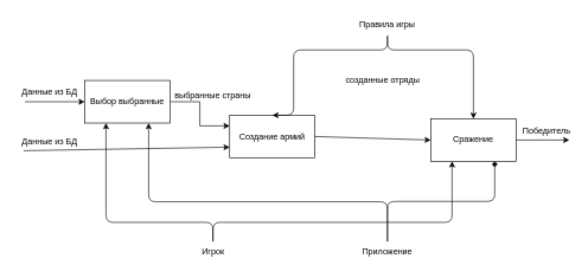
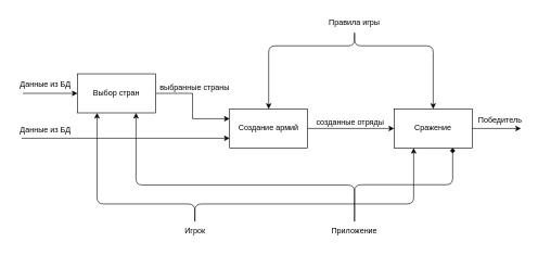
  <mxCell id="0" />
  <mxCell id="1" parent="0" />
- <mxCell id="2" value="Создание армий" style="rounded=0;whiteSpace=wrap;html=1;" parent="1" vertex="1"><mxGeometry x="322" y="162" width="120" height="60" as="geometry" /></mxCell>
+ <mxCell id="2" value="Создание армий" style="rounded=0;whiteSpace=wrap;html=1;" parent="1" vertex="1"><mxGeometry x="352" y="167" width="120" height="60" as="geometry" /></mxCell>
  <mxCell id="3" value="Сражение" style="rounded=0;whiteSpace=wrap;html=1;" parent="1" vertex="1"><mxGeometry x="605" y="167" width="120" height="60" as="geometry" /></mxCell>
  <mxCell id="4" style="edgeStyle=orthogonalEdgeStyle;rounded=0;orthogonalLoop=1;jettySize=auto;html=1;exitX=1;exitY=0.5;exitDx=0;exitDy=0;entryX=0;entryY=0.25;entryDx=0;entryDy=0;" edge="1" parent="1" source="5" target="2"><mxGeometry relative="1" as="geometry" /></mxCell>
- <mxCell id="5" value="Выбор выбранные" style="rounded=0;whiteSpace=wrap;html=1;" parent="1" vertex="1"><mxGeometry x="118" y="113" width="120" height="60" as="geometry" /></mxCell>
+ <mxCell id="5" value="Выбор стран" style="rounded=0;whiteSpace=wrap;html=1;" parent="1" vertex="1"><mxGeometry x="118" y="113" width="120" height="60" as="geometry" /></mxCell>
  <mxCell id="6" value="" style="endArrow=classic;html=1;rounded=0;entryX=0;entryY=0.5;entryDx=0;entryDy=0;" parent="1" target="5" edge="1"><mxGeometry width="50" height="50" relative="1" as="geometry"><mxPoint x="34" y="143" as="sourcePoint" /><mxPoint x="93" y="131" as="targetPoint" /></mxGeometry></mxCell>
  <mxCell id="7" value="Данные из БД" style="text;html=1;strokeColor=none;fillColor=none;align=center;verticalAlign=middle;whiteSpace=wrap;rounded=0;" parent="1" vertex="1"><mxGeometry x="20" y="119" width="98" height="22" as="geometry" /></mxCell>
  <mxCell id="8" value="Игрок" style="text;html=1;strokeColor=none;fillColor=none;align=center;verticalAlign=middle;whiteSpace=wrap;rounded=0;" parent="1" vertex="1"><mxGeometry x="268.5" y="340" width="60" height="30" as="geometry" /></mxCell>
  <mxCell id="9" value="" style="endArrow=classic;html=1;rounded=0;exitX=1;exitY=0.5;exitDx=0;exitDy=0;" parent="1" source="3" edge="1"><mxGeometry width="50" height="50" relative="1" as="geometry"><mxPoint x="793" y="289" as="sourcePoint" /><mxPoint x="800" y="197" as="targetPoint" /></mxGeometry></mxCell>
  <mxCell id="10" value="Победитель" style="text;html=1;strokeColor=none;fillColor=none;align=center;verticalAlign=middle;whiteSpace=wrap;rounded=0;" parent="1" vertex="1"><mxGeometry x="732" y="177" width="72" height="16" as="geometry" /></mxCell>
  <mxCell id="11" value="" style="endArrow=classic;html=1;rounded=1;entryX=0.5;entryY=0;entryDx=0;entryDy=0;exitX=0.5;exitY=1;exitDx=0;exitDy=0;edgeStyle=orthogonalEdgeStyle;curved=0;" parent="1" target="3" edge="1" source="12"><mxGeometry width="50" height="50" relative="1" as="geometry"><mxPoint x="665" y="99" as="sourcePoint" /><mxPoint x="671" y="119" as="targetPoint" /><Array as="points"><mxPoint x="544" y="70" /><mxPoint x="665" y="70" /></Array></mxGeometry></mxCell>
  <mxCell id="12" value="Правила игры" style="text;html=1;strokeColor=none;fillColor=none;align=center;verticalAlign=middle;whiteSpace=wrap;rounded=0;" parent="1" vertex="1"><mxGeometry x="495" y="20" width="98" height="30" as="geometry" /></mxCell>
  <mxCell id="13" value="выбранные страны" style="text;html=1;strokeColor=none;fillColor=none;align=center;verticalAlign=middle;whiteSpace=wrap;rounded=0;" vertex="1" parent="1"><mxGeometry x="238" y="119" width="121" height="30" as="geometry" /></mxCell>
  <mxCell id="14" value="" style="endArrow=classic;html=1;rounded=0;entryX=0;entryY=0.75;entryDx=0;entryDy=0;" edge="1" parent="1" target="2"><mxGeometry width="50" height="50" relative="1" as="geometry"><mxPoint x="32" y="212" as="sourcePoint" /><mxPoint x="79" y="189" as="targetPoint" /></mxGeometry></mxCell>
  <mxCell id="15" value="Данные из БД" style="text;html=1;strokeColor=none;fillColor=none;align=center;verticalAlign=middle;whiteSpace=wrap;rounded=0;" vertex="1" parent="1"><mxGeometry x="20" y="189" width="98" height="22" as="geometry" /></mxCell>
  <mxCell id="16" value="" style="endArrow=classic;html=1;rounded=0;exitX=1;exitY=0.5;exitDx=0;exitDy=0;entryX=0;entryY=0.5;entryDx=0;entryDy=0;" edge="1" parent="1" source="2" target="3"><mxGeometry width="50" height="50" relative="1" as="geometry"><mxPoint x="576" y="273" as="sourcePoint" /><mxPoint x="626" y="223" as="targetPoint" /></mxGeometry></mxCell>
- <mxCell id="17" value="созданные отряды" style="text;html=1;strokeColor=none;fillColor=none;align=center;verticalAlign=middle;whiteSpace=wrap;rounded=0;" vertex="1" parent="1"><mxGeometry x="477" y="98" width="121" height="30" as="geometry" /></mxCell>
+ <mxCell id="17" value="созданные отряды" style="text;html=1;strokeColor=none;fillColor=none;align=center;verticalAlign=middle;whiteSpace=wrap;rounded=0;" vertex="1" parent="1"><mxGeometry x="477" y="173" width="121" height="30" as="geometry" /></mxCell>
  <mxCell id="18" value="" style="endArrow=classic;html=1;rounded=1;exitX=0.5;exitY=1;exitDx=0;exitDy=0;entryX=0.5;entryY=0;entryDx=0;entryDy=0;edgeStyle=orthogonalEdgeStyle;curved=0;" edge="1" parent="1" source="12" target="2"><mxGeometry width="50" height="50" relative="1" as="geometry"><mxPoint x="591" y="363" as="sourcePoint" /><mxPoint x="641" y="313" as="targetPoint" /><Array as="points"><mxPoint x="544" y="70" /><mxPoint x="412" y="70" /></Array></mxGeometry></mxCell>
  <mxCell id="19" value="Приложение" style="text;html=1;strokeColor=none;fillColor=none;align=center;verticalAlign=middle;whiteSpace=wrap;rounded=0;" vertex="1" parent="1"><mxGeometry x="495" y="340" width="98" height="30" as="geometry" /></mxCell>
  <mxCell id="20" value="" style="endArrow=classic;html=1;rounded=1;exitX=0.5;exitY=0;exitDx=0;exitDy=0;edgeStyle=orthogonalEdgeStyle;elbow=vertical;entryX=0.25;entryY=1;entryDx=0;entryDy=0;curved=0;" edge="1" parent="1" source="8" target="5"><mxGeometry width="50" height="50" relative="1" as="geometry"><mxPoint x="198" y="324" as="sourcePoint" /><mxPoint x="178" y="223" as="targetPoint" /><Array as="points"><mxPoint x="298" y="313" /><mxPoint x="148" y="313" /></Array></mxGeometry></mxCell>
  <mxCell id="21" value="" style="endArrow=classic;html=1;rounded=1;exitX=0.5;exitY=0;exitDx=0;exitDy=0;entryX=0.25;entryY=1;entryDx=0;entryDy=0;edgeStyle=orthogonalEdgeStyle;curved=0;" edge="1" parent="1" source="8" target="3"><mxGeometry width="50" height="50" relative="1" as="geometry"><mxPoint x="449" y="315" as="sourcePoint" /><mxPoint x="499" y="265" as="targetPoint" /><Array as="points"><mxPoint x="298" y="313" /><mxPoint x="635" y="313" /></Array></mxGeometry></mxCell>
  <mxCell id="22" value="" style="endArrow=diamond;html=1;rounded=1;exitX=0.5;exitY=0;exitDx=0;exitDy=0;entryX=0.75;entryY=1;entryDx=0;entryDy=0;edgeStyle=orthogonalEdgeStyle;curved=0;" edge="1" parent="1" source="19" target="3"><mxGeometry width="50" height="50" relative="1" as="geometry"><mxPoint x="696" y="368" as="sourcePoint" /><mxPoint x="746" y="318" as="targetPoint" /></mxGeometry></mxCell>
  <mxCell id="23" value="" style="endArrow=classic;html=1;rounded=1;entryX=0.75;entryY=1;entryDx=0;entryDy=0;exitX=0.5;exitY=0;exitDx=0;exitDy=0;edgeStyle=orthogonalEdgeStyle;curved=0;" edge="1" parent="1" source="19" target="5"><mxGeometry width="50" height="50" relative="1" as="geometry"><mxPoint x="661" y="392" as="sourcePoint" /><mxPoint x="711" y="342" as="targetPoint" /><Array as="points"><mxPoint x="544" y="284" /><mxPoint x="208" y="284" /></Array></mxGeometry></mxCell>
